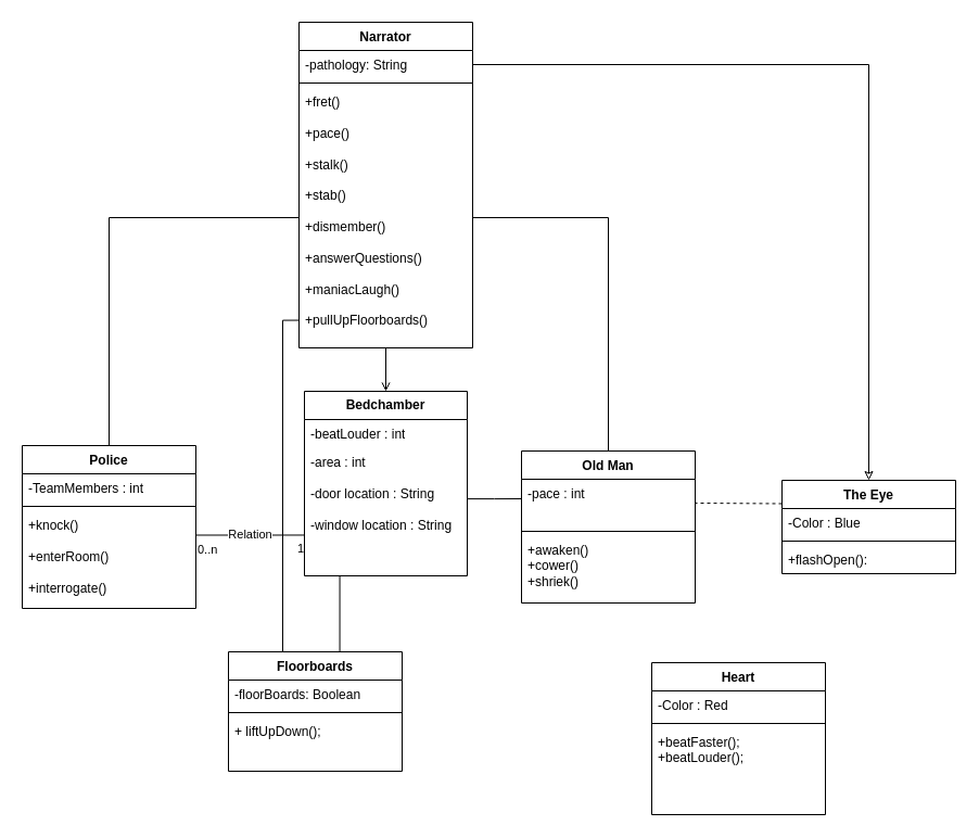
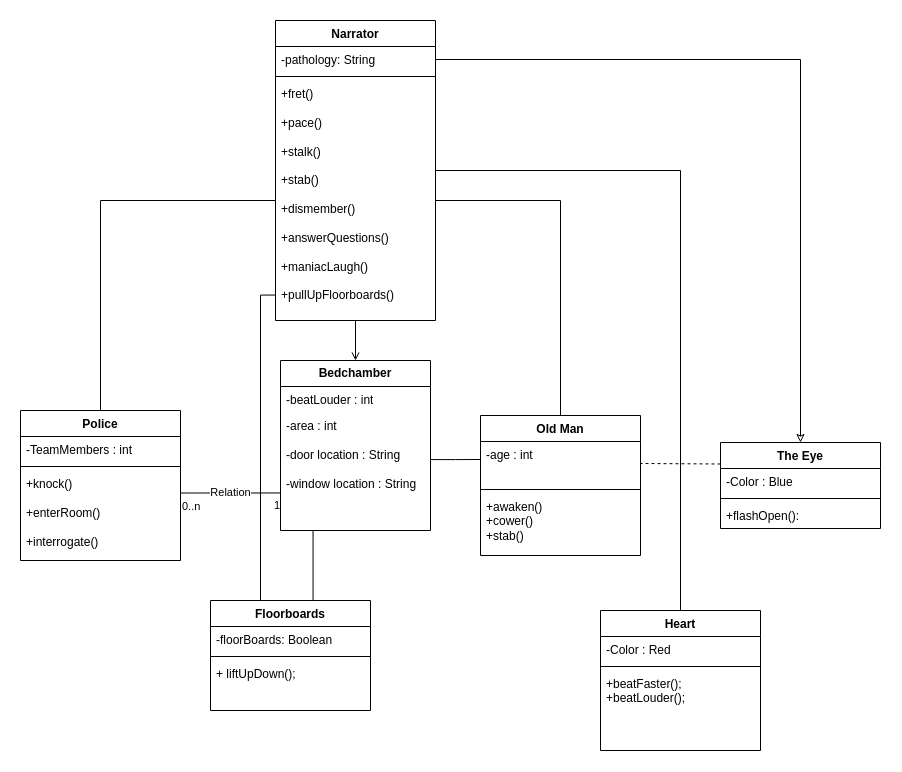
  <mxCell id="0" />
  <mxCell id="1" parent="0" />
  <mxCell id="2" value="&lt;b&gt;Bedchamber&lt;/b&gt;" style="swimlane;fontStyle=0;childLayout=stackLayout;horizontal=1;startSize=26;fillColor=none;horizontalStack=0;resizeParent=1;resizeParentMax=0;resizeLast=0;collapsible=1;marginBottom=0;whiteSpace=wrap;html=1;" parent="1" vertex="1"><mxGeometry x="280" y="360" width="150" height="170" as="geometry" /></mxCell>
  <mxCell id="3" value="-beatLouder : int" style="text;strokeColor=none;fillColor=none;align=left;verticalAlign=top;spacingLeft=4;spacingRight=4;overflow=hidden;rotatable=0;points=[[0,0.5],[1,0.5]];portConstraint=eastwest;whiteSpace=wrap;html=1;" parent="2" vertex="1"><mxGeometry y="26" width="150" height="26" as="geometry" /></mxCell>
  <mxCell id="4" value="-area : int&lt;br&gt;&lt;br&gt;-door location : String&lt;br style=&quot;border-color: var(--border-color);&quot;&gt;&lt;br style=&quot;border-color: var(--border-color);&quot;&gt;-window location : String&lt;br&gt;" style="text;strokeColor=none;fillColor=none;align=left;verticalAlign=top;spacingLeft=4;spacingRight=4;overflow=hidden;rotatable=0;points=[[0,0.5],[1,0.5]];portConstraint=eastwest;whiteSpace=wrap;html=1;" parent="2" vertex="1"><mxGeometry y="52" width="150" height="118" as="geometry" /></mxCell>
  <mxCell id="5" value="" style="edgeStyle=orthogonalEdgeStyle;rounded=0;orthogonalLoop=1;jettySize=auto;html=1;endArrow=open;endFill=0;" parent="1" source="7" target="2" edge="1"><mxGeometry relative="1" as="geometry" /></mxCell>
+ <mxCell id="6" style="edgeStyle=orthogonalEdgeStyle;rounded=0;orthogonalLoop=1;jettySize=auto;html=1;entryX=0.5;entryY=0;entryDx=0;entryDy=0;endArrow=none;endFill=0;" edge="1" parent="1" source="7" target="19"><mxGeometry relative="1" as="geometry"><mxPoint x="650" y="530" as="targetPoint" /></mxGeometry></mxCell>
  <mxCell id="7" value="Narrator" style="swimlane;fontStyle=1;align=center;verticalAlign=top;childLayout=stackLayout;horizontal=1;startSize=26;horizontalStack=0;resizeParent=1;resizeParentMax=0;resizeLast=0;collapsible=1;marginBottom=0;whiteSpace=wrap;html=1;" parent="1" vertex="1"><mxGeometry x="275" y="20" width="160" height="300" as="geometry" /></mxCell>
  <mxCell id="8" value="-pathology: String" style="text;strokeColor=none;fillColor=none;align=left;verticalAlign=top;spacingLeft=4;spacingRight=4;overflow=hidden;rotatable=0;points=[[0,0.5],[1,0.5]];portConstraint=eastwest;whiteSpace=wrap;html=1;" parent="7" vertex="1"><mxGeometry y="26" width="160" height="26" as="geometry" /></mxCell>
  <mxCell id="9" value="" style="line;strokeWidth=1;fillColor=none;align=left;verticalAlign=middle;spacingTop=-1;spacingLeft=3;spacingRight=3;rotatable=0;labelPosition=right;points=[];portConstraint=eastwest;strokeColor=inherit;" parent="7" vertex="1"><mxGeometry y="52" width="160" height="8" as="geometry" /></mxCell>
  <mxCell id="10" value="+fret()&lt;br&gt;&lt;br&gt;+pace()&lt;br&gt;&lt;br&gt;+stalk()&lt;br&gt;&lt;br&gt;+stab()&lt;br&gt;&lt;br&gt;+dismember()&lt;br&gt;&lt;br&gt;+answerQuestions()&lt;br&gt;&lt;br&gt;+maniacLaugh()&lt;br&gt;&lt;br&gt;+pullUpFloorboards()" style="text;strokeColor=none;fillColor=none;align=left;verticalAlign=top;spacingLeft=4;spacingRight=4;overflow=hidden;rotatable=0;points=[[0,0.5],[1,0.5]];portConstraint=eastwest;whiteSpace=wrap;html=1;" parent="7" vertex="1"><mxGeometry y="60" width="160" height="240" as="geometry" /></mxCell>
  <mxCell id="11" value="Old Man" style="swimlane;fontStyle=1;align=center;verticalAlign=top;childLayout=stackLayout;horizontal=1;startSize=26;horizontalStack=0;resizeParent=1;resizeParentMax=0;resizeLast=0;collapsible=1;marginBottom=0;whiteSpace=wrap;html=1;" parent="1" vertex="1"><mxGeometry x="480" y="415" width="160" height="140" as="geometry" /></mxCell>
- <mxCell id="12" value="-pace : int" style="text;strokeColor=none;fillColor=none;align=left;verticalAlign=top;spacingLeft=4;spacingRight=4;overflow=hidden;rotatable=0;points=[[0,0.5],[1,0.5]];portConstraint=eastwest;whiteSpace=wrap;html=1;" parent="11" vertex="1"><mxGeometry y="26" width="160" height="44" as="geometry" /></mxCell>
+ <mxCell id="12" value="-age : int" style="text;strokeColor=none;fillColor=none;align=left;verticalAlign=top;spacingLeft=4;spacingRight=4;overflow=hidden;rotatable=0;points=[[0,0.5],[1,0.5]];portConstraint=eastwest;whiteSpace=wrap;html=1;" parent="11" vertex="1"><mxGeometry y="26" width="160" height="44" as="geometry" /></mxCell>
  <mxCell id="13" value="" style="line;strokeWidth=1;fillColor=none;align=left;verticalAlign=middle;spacingTop=-1;spacingLeft=3;spacingRight=3;rotatable=0;labelPosition=right;points=[];portConstraint=eastwest;strokeColor=inherit;" parent="11" vertex="1"><mxGeometry y="70" width="160" height="8" as="geometry" /></mxCell>
- <mxCell id="14" value="+awaken()&lt;br&gt;+cower()&lt;br&gt;+shriek()" style="text;strokeColor=none;fillColor=none;align=left;verticalAlign=top;spacingLeft=4;spacingRight=4;overflow=hidden;rotatable=0;points=[[0,0.5],[1,0.5]];portConstraint=eastwest;whiteSpace=wrap;html=1;" parent="11" vertex="1"><mxGeometry y="78" width="160" height="62" as="geometry" /></mxCell>
+ <mxCell id="14" value="+awaken()&lt;br&gt;+cower()&lt;br&gt;+stab()" style="text;strokeColor=none;fillColor=none;align=left;verticalAlign=top;spacingLeft=4;spacingRight=4;overflow=hidden;rotatable=0;points=[[0,0.5],[1,0.5]];portConstraint=eastwest;whiteSpace=wrap;html=1;" parent="11" vertex="1"><mxGeometry y="78" width="160" height="62" as="geometry" /></mxCell>
  <mxCell id="15" value="The Eye" style="swimlane;fontStyle=1;align=center;verticalAlign=top;childLayout=stackLayout;horizontal=1;startSize=26;horizontalStack=0;resizeParent=1;resizeParentMax=0;resizeLast=0;collapsible=1;marginBottom=0;whiteSpace=wrap;html=1;" parent="1" vertex="1"><mxGeometry x="720" y="442" width="160" height="86" as="geometry" /></mxCell>
  <mxCell id="16" value="-Color : Blue" style="text;strokeColor=none;fillColor=none;align=left;verticalAlign=top;spacingLeft=4;spacingRight=4;overflow=hidden;rotatable=0;points=[[0,0.5],[1,0.5]];portConstraint=eastwest;whiteSpace=wrap;html=1;" parent="15" vertex="1"><mxGeometry y="26" width="160" height="26" as="geometry" /></mxCell>
  <mxCell id="17" value="" style="line;strokeWidth=1;fillColor=none;align=left;verticalAlign=middle;spacingTop=-1;spacingLeft=3;spacingRight=3;rotatable=0;labelPosition=right;points=[];portConstraint=eastwest;strokeColor=inherit;" parent="15" vertex="1"><mxGeometry y="52" width="160" height="8" as="geometry" /></mxCell>
  <mxCell id="18" value="+flashOpen():&amp;nbsp;" style="text;strokeColor=none;fillColor=none;align=left;verticalAlign=top;spacingLeft=4;spacingRight=4;overflow=hidden;rotatable=0;points=[[0,0.5],[1,0.5]];portConstraint=eastwest;whiteSpace=wrap;html=1;" parent="15" vertex="1"><mxGeometry y="60" width="160" height="26" as="geometry" /></mxCell>
  <mxCell id="19" value="Heart" style="swimlane;fontStyle=1;align=center;verticalAlign=top;childLayout=stackLayout;horizontal=1;startSize=26;horizontalStack=0;resizeParent=1;resizeParentMax=0;resizeLast=0;collapsible=1;marginBottom=0;whiteSpace=wrap;html=1;" parent="1" vertex="1"><mxGeometry x="600" y="610" width="160" height="140" as="geometry"><mxRectangle x="560" y="570" width="70" height="30" as="alternateBounds" /></mxGeometry></mxCell>
  <mxCell id="20" value="-Color : Red" style="text;strokeColor=none;fillColor=none;align=left;verticalAlign=top;spacingLeft=4;spacingRight=4;overflow=hidden;rotatable=0;points=[[0,0.5],[1,0.5]];portConstraint=eastwest;whiteSpace=wrap;html=1;" parent="19" vertex="1"><mxGeometry y="26" width="160" height="26" as="geometry" /></mxCell>
  <mxCell id="21" value="" style="line;strokeWidth=1;fillColor=none;align=left;verticalAlign=middle;spacingTop=-1;spacingLeft=3;spacingRight=3;rotatable=0;labelPosition=right;points=[];portConstraint=eastwest;strokeColor=inherit;" parent="19" vertex="1"><mxGeometry y="52" width="160" height="8" as="geometry" /></mxCell>
  <mxCell id="22" value="+beatFaster();&lt;br&gt;+beatLouder();" style="text;strokeColor=none;fillColor=none;align=left;verticalAlign=top;spacingLeft=4;spacingRight=4;overflow=hidden;rotatable=0;points=[[0,0.5],[1,0.5]];portConstraint=eastwest;whiteSpace=wrap;html=1;" parent="19" vertex="1"><mxGeometry y="60" width="160" height="80" as="geometry" /></mxCell>
  <mxCell id="23" value="Police" style="swimlane;fontStyle=1;align=center;verticalAlign=top;childLayout=stackLayout;horizontal=1;startSize=26;horizontalStack=0;resizeParent=1;resizeParentMax=0;resizeLast=0;collapsible=1;marginBottom=0;whiteSpace=wrap;html=1;" parent="1" vertex="1"><mxGeometry x="20" y="410" width="160" height="150" as="geometry" /></mxCell>
  <mxCell id="24" value="-TeamMembers : int" style="text;strokeColor=none;fillColor=none;align=left;verticalAlign=top;spacingLeft=4;spacingRight=4;overflow=hidden;rotatable=0;points=[[0,0.5],[1,0.5]];portConstraint=eastwest;whiteSpace=wrap;html=1;" parent="23" vertex="1"><mxGeometry y="26" width="160" height="26" as="geometry" /></mxCell>
  <mxCell id="25" value="" style="line;strokeWidth=1;fillColor=none;align=left;verticalAlign=middle;spacingTop=-1;spacingLeft=3;spacingRight=3;rotatable=0;labelPosition=right;points=[];portConstraint=eastwest;strokeColor=inherit;" parent="23" vertex="1"><mxGeometry y="52" width="160" height="8" as="geometry" /></mxCell>
  <mxCell id="26" value="+knock()&lt;br&gt;&lt;br&gt;+enterRoom()&lt;br&gt;&lt;br&gt;+interrogate()" style="text;strokeColor=none;fillColor=none;align=left;verticalAlign=top;spacingLeft=4;spacingRight=4;overflow=hidden;rotatable=0;points=[[0,0.5],[1,0.5]];portConstraint=eastwest;whiteSpace=wrap;html=1;" parent="23" vertex="1"><mxGeometry y="60" width="160" height="90" as="geometry" /></mxCell>
  <mxCell id="27" value="" style="endArrow=none;endFill=0;endSize=24;html=1;rounded=0;entryX=1;entryY=0.5;entryDx=0;entryDy=0;exitX=0;exitY=0.25;exitDx=0;exitDy=0;dashed=1;" parent="1" source="15" target="12" edge="1"><mxGeometry width="160" relative="1" as="geometry"><mxPoint x="410" y="440" as="sourcePoint" /><mxPoint x="570" y="440" as="targetPoint" /></mxGeometry></mxCell>
  <mxCell id="28" style="edgeStyle=orthogonalEdgeStyle;rounded=0;orthogonalLoop=1;jettySize=auto;html=1;endArrow=none;endFill=0;" parent="1" source="10" target="11" edge="1"><mxGeometry relative="1" as="geometry" /></mxCell>
  <mxCell id="29" value="Relation" style="endArrow=none;html=1;endSize=12;startArrow=none;startSize=14;startFill=0;edgeStyle=orthogonalEdgeStyle;rounded=0;exitX=1;exitY=0.25;exitDx=0;exitDy=0;exitPerimeter=0;endFill=0;entryX=-0.003;entryY=0.682;entryDx=0;entryDy=0;entryPerimeter=0;" parent="1" source="26" target="4" edge="1"><mxGeometry relative="1" as="geometry"><mxPoint x="410" y="370" as="sourcePoint" /><mxPoint x="570" y="370" as="targetPoint" /></mxGeometry></mxCell>
  <mxCell id="30" value="0..n" style="edgeLabel;resizable=0;html=1;align=left;verticalAlign=top;" parent="29" connectable="0" vertex="1"><mxGeometry x="-1" relative="1" as="geometry" /></mxCell>
  <mxCell id="31" value="1" style="edgeLabel;resizable=0;html=1;align=right;verticalAlign=top;" parent="29" connectable="0" vertex="1"><mxGeometry x="1" relative="1" as="geometry" /></mxCell>
  <mxCell id="32" style="edgeStyle=orthogonalEdgeStyle;rounded=0;orthogonalLoop=1;jettySize=auto;html=1;endArrow=none;endFill=0;" parent="1" source="10" target="23" edge="1"><mxGeometry relative="1" as="geometry" /></mxCell>
  <mxCell id="33" style="edgeStyle=orthogonalEdgeStyle;rounded=0;orthogonalLoop=1;jettySize=auto;html=1;endArrow=classic;endFill=0;" edge="1" parent="1" source="8" target="15"><mxGeometry relative="1" as="geometry" /></mxCell>
  <mxCell id="34" style="edgeStyle=orthogonalEdgeStyle;rounded=0;orthogonalLoop=1;jettySize=auto;html=1;startArrow=none;startFill=0;endArrow=none;endFill=0;exitX=1.001;exitY=0.399;exitDx=0;exitDy=0;exitPerimeter=0;entryX=0;entryY=0.409;entryDx=0;entryDy=0;entryPerimeter=0;" edge="1" parent="1" source="4" target="12"><mxGeometry relative="1" as="geometry"><mxPoint x="470" y="459" as="targetPoint" /></mxGeometry></mxCell>
  <mxCell id="35" value="Floorboards" style="swimlane;fontStyle=1;align=center;verticalAlign=top;childLayout=stackLayout;horizontal=1;startSize=26;horizontalStack=0;resizeParent=1;resizeParentMax=0;resizeLast=0;collapsible=1;marginBottom=0;whiteSpace=wrap;html=1;" vertex="1" parent="1"><mxGeometry x="210" y="600" width="160" height="110" as="geometry" /></mxCell>
  <mxCell id="36" value="-floorBoards: Boolean" style="text;strokeColor=none;fillColor=none;align=left;verticalAlign=top;spacingLeft=4;spacingRight=4;overflow=hidden;rotatable=0;points=[[0,0.5],[1,0.5]];portConstraint=eastwest;whiteSpace=wrap;html=1;" vertex="1" parent="35"><mxGeometry y="26" width="160" height="26" as="geometry" /></mxCell>
  <mxCell id="37" value="" style="line;strokeWidth=1;fillColor=none;align=left;verticalAlign=middle;spacingTop=-1;spacingLeft=3;spacingRight=3;rotatable=0;labelPosition=right;points=[];portConstraint=eastwest;strokeColor=inherit;" vertex="1" parent="35"><mxGeometry y="52" width="160" height="8" as="geometry" /></mxCell>
  <mxCell id="38" value="+ liftUpDown();" style="text;strokeColor=none;fillColor=none;align=left;verticalAlign=top;spacingLeft=4;spacingRight=4;overflow=hidden;rotatable=0;points=[[0,0.5],[1,0.5]];portConstraint=eastwest;whiteSpace=wrap;html=1;" vertex="1" parent="35"><mxGeometry y="60" width="160" height="50" as="geometry" /></mxCell>
  <mxCell id="39" style="edgeStyle=orthogonalEdgeStyle;rounded=0;orthogonalLoop=1;jettySize=auto;html=1;exitX=0.217;exitY=1.002;exitDx=0;exitDy=0;exitPerimeter=0;entryX=0.641;entryY=0;entryDx=0;entryDy=0;entryPerimeter=0;endArrow=none;endFill=0;" edge="1" parent="1" source="4" target="35"><mxGeometry relative="1" as="geometry" /></mxCell>
  <mxCell id="40" style="edgeStyle=orthogonalEdgeStyle;rounded=0;orthogonalLoop=1;jettySize=auto;html=1;entryX=0.25;entryY=0;entryDx=0;entryDy=0;exitX=0;exitY=0.894;exitDx=0;exitDy=0;exitPerimeter=0;endArrow=none;endFill=0;" edge="1" parent="1" source="10" target="35"><mxGeometry relative="1" as="geometry"><mxPoint x="230" y="510" as="targetPoint" /><mxPoint x="250" y="288" as="sourcePoint" /><Array as="points"><mxPoint x="260" y="295" /><mxPoint x="260" y="600" /></Array></mxGeometry></mxCell>
